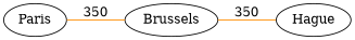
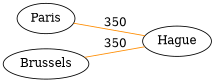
  graph {
    rankdir=LR
    edge [color=darkorange]
    Paris
    Brussels
    Hague
-   Paris -- Brussels [label=350]
+   Paris -- Hague [label=350]
    Brussels -- Hague [label=350]
  }
